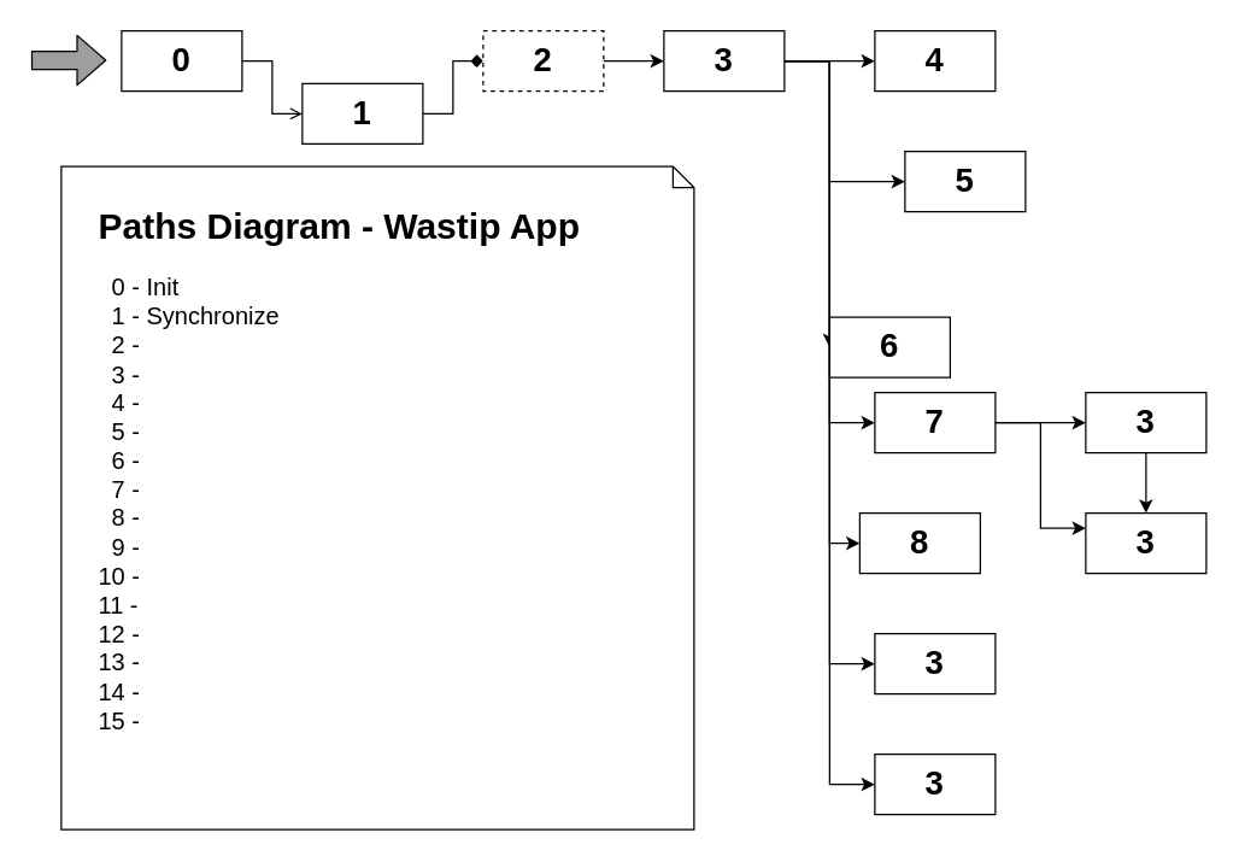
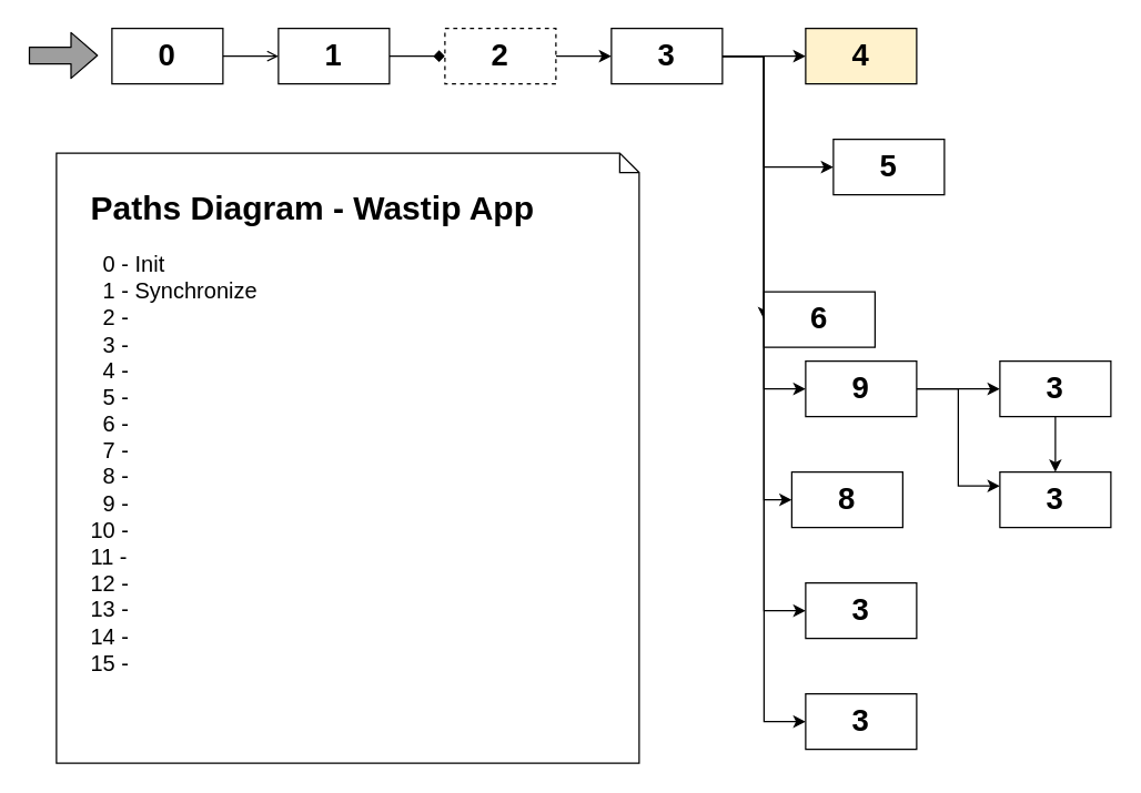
  <mxCell id="0" />
  <mxCell id="1" parent="0" />
  <mxCell id="2" style="edgeStyle=orthogonalEdgeStyle;rounded=0;orthogonalLoop=1;jettySize=auto;html=1;exitX=1;exitY=0.5;exitDx=0;exitDy=0;entryX=0;entryY=0.5;entryDx=0;entryDy=0;endArrow=open;" edge="1" parent="1" source="3" target="5"><mxGeometry relative="1" as="geometry" /></mxCell>
  <mxCell id="3" value="&lt;div&gt;&lt;b&gt;&lt;font style=&quot;font-size: 22px&quot;&gt;0&lt;/font&gt;&lt;/b&gt;&lt;br&gt;&lt;/div&gt;" style="rounded=0;whiteSpace=wrap;html=1;" vertex="1" parent="1"><mxGeometry x="80" y="20" width="80" height="40" as="geometry" /></mxCell>
  <mxCell id="4" value="" style="edgeStyle=orthogonalEdgeStyle;rounded=0;orthogonalLoop=1;jettySize=auto;html=1;endArrow=diamond;" edge="1" parent="1" source="5" target="7"><mxGeometry relative="1" as="geometry" /></mxCell>
- <mxCell id="5" value="&lt;div&gt;&lt;b&gt;&lt;font style=&quot;font-size: 22px&quot;&gt;1&lt;/font&gt;&lt;/b&gt;&lt;br&gt;&lt;/div&gt;" style="rounded=0;whiteSpace=wrap;html=1;" vertex="1" parent="1"><mxGeometry x="200" y="55" width="80" height="40" as="geometry" /></mxCell>
+ <mxCell id="5" value="&lt;div&gt;&lt;b&gt;&lt;font style=&quot;font-size: 22px&quot;&gt;1&lt;/font&gt;&lt;/b&gt;&lt;br&gt;&lt;/div&gt;" style="rounded=0;whiteSpace=wrap;html=1;" vertex="1" parent="1"><mxGeometry x="200" y="20" width="80" height="40" as="geometry" /></mxCell>
  <mxCell id="6" value="" style="edgeStyle=orthogonalEdgeStyle;rounded=0;orthogonalLoop=1;jettySize=auto;html=1;" edge="1" parent="1" source="7" target="15"><mxGeometry relative="1" as="geometry" /></mxCell>
  <mxCell id="7" value="&lt;div&gt;&lt;b&gt;&lt;font style=&quot;font-size: 22px&quot;&gt;2&lt;/font&gt;&lt;/b&gt;&lt;/div&gt;" style="rounded=0;whiteSpace=wrap;html=1;dashed=1;" vertex="1" parent="1"><mxGeometry x="320" y="20" width="80" height="40" as="geometry" /></mxCell>
  <mxCell id="8" value="" style="edgeStyle=orthogonalEdgeStyle;rounded=0;orthogonalLoop=1;jettySize=auto;html=1;labelBackgroundColor=#9E9E9E;fillColor=#9E9E9E;" edge="1" parent="1" source="15" target="16"><mxGeometry relative="1" as="geometry"><Array as="points"><mxPoint x="550" y="40" /><mxPoint x="550" y="40" /></Array></mxGeometry></mxCell>
  <mxCell id="9" style="edgeStyle=orthogonalEdgeStyle;rounded=0;orthogonalLoop=1;jettySize=auto;html=1;entryX=0;entryY=0.5;entryDx=0;entryDy=0;labelBackgroundColor=#9E9E9E;fillColor=#9E9E9E;" edge="1" parent="1" source="15" target="17"><mxGeometry relative="1" as="geometry"><Array as="points"><mxPoint x="550" y="40" /><mxPoint x="550" y="120" /></Array></mxGeometry></mxCell>
  <mxCell id="10" style="edgeStyle=orthogonalEdgeStyle;rounded=0;orthogonalLoop=1;jettySize=auto;html=1;entryX=0;entryY=0.5;entryDx=0;entryDy=0;labelBackgroundColor=#9E9E9E;fillColor=#9E9E9E;" edge="1" parent="1" source="15" target="18"><mxGeometry relative="1" as="geometry"><Array as="points"><mxPoint x="550" y="40" /><mxPoint x="550" y="200" /></Array></mxGeometry></mxCell>
  <mxCell id="11" style="edgeStyle=orthogonalEdgeStyle;rounded=0;orthogonalLoop=1;jettySize=auto;html=1;entryX=0;entryY=0.5;entryDx=0;entryDy=0;labelBackgroundColor=#9E9E9E;fillColor=#9E9E9E;" edge="1" parent="1" source="15" target="21"><mxGeometry relative="1" as="geometry"><Array as="points"><mxPoint x="550" y="40" /><mxPoint x="550" y="280" /></Array></mxGeometry></mxCell>
  <mxCell id="12" style="edgeStyle=orthogonalEdgeStyle;rounded=0;orthogonalLoop=1;jettySize=auto;html=1;entryX=0;entryY=0.5;entryDx=0;entryDy=0;labelBackgroundColor=#9E9E9E;fillColor=#9E9E9E;" edge="1" parent="1" source="15" target="22"><mxGeometry relative="1" as="geometry"><Array as="points"><mxPoint x="550" y="40" /><mxPoint x="550" y="360" /></Array></mxGeometry></mxCell>
  <mxCell id="13" style="edgeStyle=orthogonalEdgeStyle;rounded=0;orthogonalLoop=1;jettySize=auto;html=1;entryX=0;entryY=0.5;entryDx=0;entryDy=0;labelBackgroundColor=#9E9E9E;fillColor=#9E9E9E;" edge="1" parent="1" source="15" target="23"><mxGeometry relative="1" as="geometry"><Array as="points"><mxPoint x="550" y="40" /><mxPoint x="550" y="440" /></Array></mxGeometry></mxCell>
  <mxCell id="14" style="edgeStyle=orthogonalEdgeStyle;rounded=0;orthogonalLoop=1;jettySize=auto;html=1;entryX=0;entryY=0.5;entryDx=0;entryDy=0;labelBackgroundColor=#9E9E9E;fillColor=#9E9E9E;" edge="1" parent="1" source="15" target="25"><mxGeometry relative="1" as="geometry"><Array as="points"><mxPoint x="550" y="40" /><mxPoint x="550" y="520" /></Array></mxGeometry></mxCell>
  <mxCell id="15" value="&lt;b&gt;&lt;font style=&quot;font-size: 22px&quot;&gt;3&lt;/font&gt;&lt;/b&gt;" style="rounded=0;whiteSpace=wrap;html=1;" vertex="1" parent="1"><mxGeometry x="440" y="20" width="80" height="40" as="geometry" /></mxCell>
- <mxCell id="16" value="&lt;b&gt;&lt;font style=&quot;font-size: 22px&quot;&gt;4&lt;/font&gt;&lt;/b&gt;" style="rounded=0;whiteSpace=wrap;html=1;" vertex="1" parent="1"><mxGeometry x="580" y="20" width="80" height="40" as="geometry" /></mxCell>
+ <mxCell id="16" value="&lt;b&gt;&lt;font style=&quot;font-size: 22px&quot;&gt;4&lt;/font&gt;&lt;/b&gt;" style="rounded=0;whiteSpace=wrap;html=1;fillColor=#fff2cc;" vertex="1" parent="1"><mxGeometry x="580" y="20" width="80" height="40" as="geometry" /></mxCell>
  <mxCell id="17" value="&lt;div&gt;&lt;b&gt;&lt;font style=&quot;font-size: 22px&quot;&gt;5&lt;/font&gt;&lt;/b&gt;&lt;/div&gt;" style="rounded=0;whiteSpace=wrap;html=1;" vertex="1" parent="1"><mxGeometry x="600" y="100" width="80" height="40" as="geometry" /></mxCell>
  <mxCell id="18" value="&lt;b&gt;&lt;font style=&quot;font-size: 22px&quot;&gt;6&lt;/font&gt;&lt;/b&gt;" style="rounded=0;whiteSpace=wrap;html=1;" vertex="1" parent="1"><mxGeometry x="550" y="210" width="80" height="40" as="geometry" /></mxCell>
  <mxCell id="19" value="" style="edgeStyle=orthogonalEdgeStyle;rounded=0;orthogonalLoop=1;jettySize=auto;html=1;labelBackgroundColor=#9E9E9E;fillColor=#9E9E9E;" edge="1" parent="1" source="21" target="28"><mxGeometry relative="1" as="geometry" /></mxCell>
  <mxCell id="20" style="edgeStyle=orthogonalEdgeStyle;rounded=0;orthogonalLoop=1;jettySize=auto;html=1;entryX=0;entryY=0.25;entryDx=0;entryDy=0;labelBackgroundColor=#9E9E9E;fillColor=#9E9E9E;" edge="1" parent="1" source="21" target="29"><mxGeometry relative="1" as="geometry" /></mxCell>
- <mxCell id="21" value="&lt;b&gt;&lt;font style=&quot;font-size: 22px&quot;&gt;7&lt;/font&gt;&lt;/b&gt;" style="rounded=0;whiteSpace=wrap;html=1;" vertex="1" parent="1"><mxGeometry x="580" y="260" width="80" height="40" as="geometry" /></mxCell>
+ <mxCell id="21" value="&lt;b&gt;&lt;font style=&quot;font-size: 22px&quot;&gt;9&lt;/font&gt;&lt;/b&gt;" style="rounded=0;whiteSpace=wrap;html=1;" vertex="1" parent="1"><mxGeometry x="580" y="260" width="80" height="40" as="geometry" /></mxCell>
  <mxCell id="22" value="&lt;b&gt;&lt;font style=&quot;font-size: 22px&quot;&gt;8&lt;/font&gt;&lt;/b&gt;" style="rounded=0;whiteSpace=wrap;html=1;" vertex="1" parent="1"><mxGeometry x="570" y="340" width="80" height="40" as="geometry" /></mxCell>
  <mxCell id="23" value="&lt;b&gt;&lt;font style=&quot;font-size: 22px&quot;&gt;3&lt;/font&gt;&lt;/b&gt;" style="rounded=0;whiteSpace=wrap;html=1;" vertex="1" parent="1"><mxGeometry x="580" y="420" width="80" height="40" as="geometry" /></mxCell>
  <mxCell id="24" style="edgeStyle=orthogonalEdgeStyle;rounded=0;orthogonalLoop=1;jettySize=auto;html=1;exitX=0;exitY=0.5;exitDx=0;exitDy=0;labelBackgroundColor=#9E9E9E;fillColor=#9E9E9E;" edge="1" parent="1" source="25"><mxGeometry relative="1" as="geometry"><mxPoint x="580" y="520" as="targetPoint" /></mxGeometry></mxCell>
  <mxCell id="25" value="&lt;b&gt;&lt;font style=&quot;font-size: 22px&quot;&gt;3&lt;/font&gt;&lt;/b&gt;" style="rounded=0;whiteSpace=wrap;html=1;" vertex="1" parent="1"><mxGeometry x="580" y="500" width="80" height="40" as="geometry" /></mxCell>
  <mxCell id="26" value="" style="shape=flexArrow;endArrow=classic;html=1;labelBackgroundColor=#9E9E9E;fillColor=#9E9E9E;width=12;endSize=6;" edge="1" parent="1"><mxGeometry width="50" height="50" relative="1" as="geometry"><mxPoint x="20" y="39.5" as="sourcePoint" /><mxPoint x="70" y="39.5" as="targetPoint" /></mxGeometry></mxCell>
  <mxCell id="27" value="" style="edgeStyle=orthogonalEdgeStyle;rounded=0;orthogonalLoop=1;jettySize=auto;html=1;labelBackgroundColor=#9E9E9E;fillColor=#9E9E9E;" edge="1" parent="1" source="28" target="29"><mxGeometry relative="1" as="geometry" /></mxCell>
  <mxCell id="28" value="&lt;b&gt;&lt;font style=&quot;font-size: 22px&quot;&gt;3&lt;/font&gt;&lt;/b&gt;" style="rounded=0;whiteSpace=wrap;html=1;" vertex="1" parent="1"><mxGeometry x="720" y="260" width="80" height="40" as="geometry" /></mxCell>
  <mxCell id="29" value="&lt;b&gt;&lt;font style=&quot;font-size: 22px&quot;&gt;3&lt;/font&gt;&lt;/b&gt;" style="rounded=0;whiteSpace=wrap;html=1;" vertex="1" parent="1"><mxGeometry x="720" y="340" width="80" height="40" as="geometry" /></mxCell>
  <mxCell id="30" value="" style="shape=note;whiteSpace=wrap;html=1;size=14;verticalAlign=top;align=left;spacingTop=-6;rounded=0;shadow=0;glass=1;sketch=0;container=1;" vertex="1" parent="1"><mxGeometry x="40" y="110" width="420" height="440" as="geometry" /></mxCell>
  <mxCell id="31" value="&lt;h1&gt;Paths Diagram - Wastip App&lt;br&gt;&lt;/h1&gt;&lt;p&gt;&lt;font style=&quot;font-size: 16px&quot;&gt;&amp;nbsp; 0 - Init&lt;br&gt;&amp;nbsp; 1 - Synchronize&lt;br&gt;&amp;nbsp; 2 - &lt;br&gt;&amp;nbsp; 3 -&lt;br&gt;&amp;nbsp; 4 -&lt;br&gt;&amp;nbsp; 5 - &lt;br&gt;&amp;nbsp; 6 -&lt;br&gt;&amp;nbsp; 7 -&lt;br&gt;&amp;nbsp; 8 -&lt;br&gt;&amp;nbsp; 9 -&lt;br&gt;10 - &lt;br&gt;11 - &lt;br&gt;12 -&lt;br&gt;13 - &lt;br&gt;14 -&lt;br&gt;15 - &lt;br&gt;&lt;/font&gt;&lt;/p&gt;" style="text;html=1;strokeColor=none;fillColor=none;spacing=5;spacingTop=-20;whiteSpace=wrap;overflow=hidden;rounded=0;shadow=0;sketch=0;glass=1;" vertex="1" parent="30"><mxGeometry x="20" y="20" width="360" height="420" as="geometry" /></mxCell>
